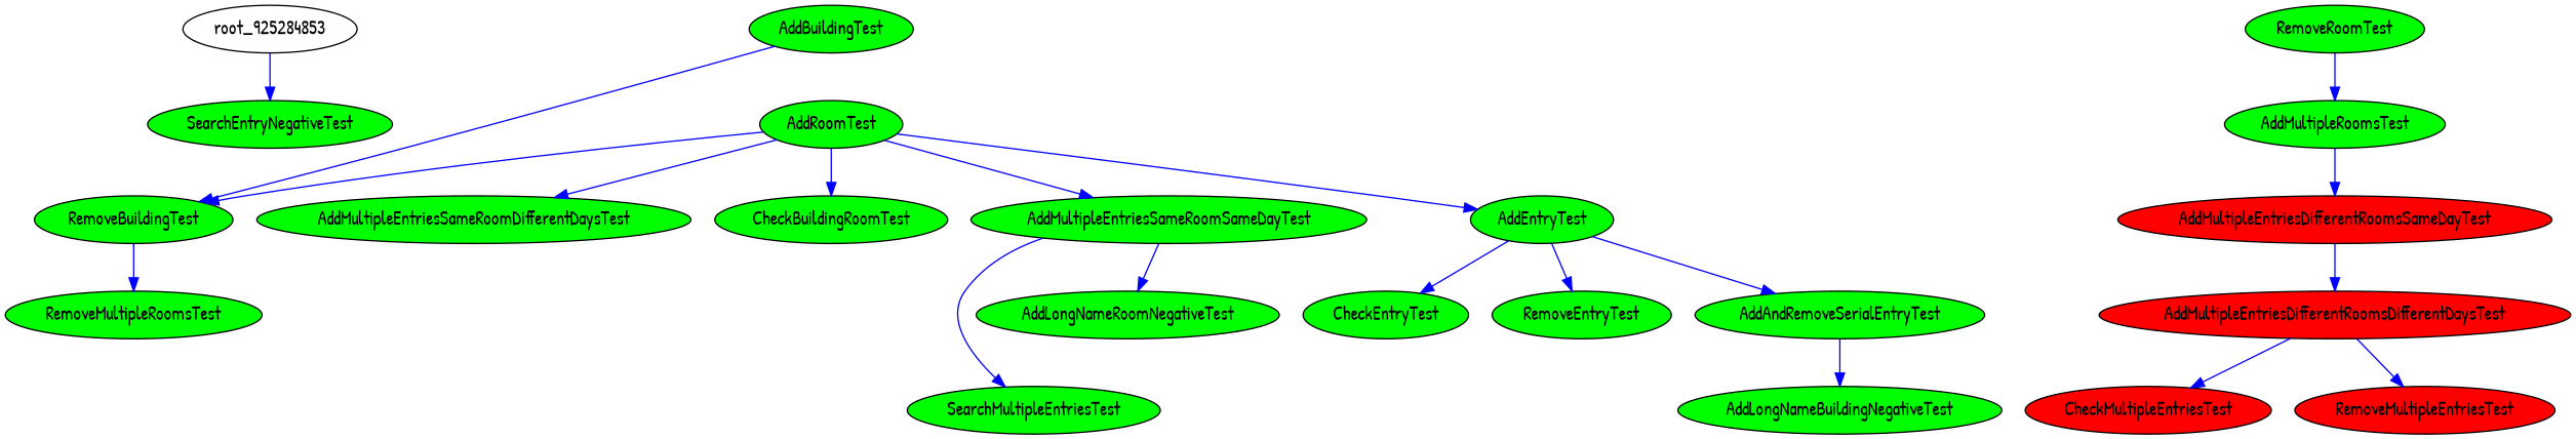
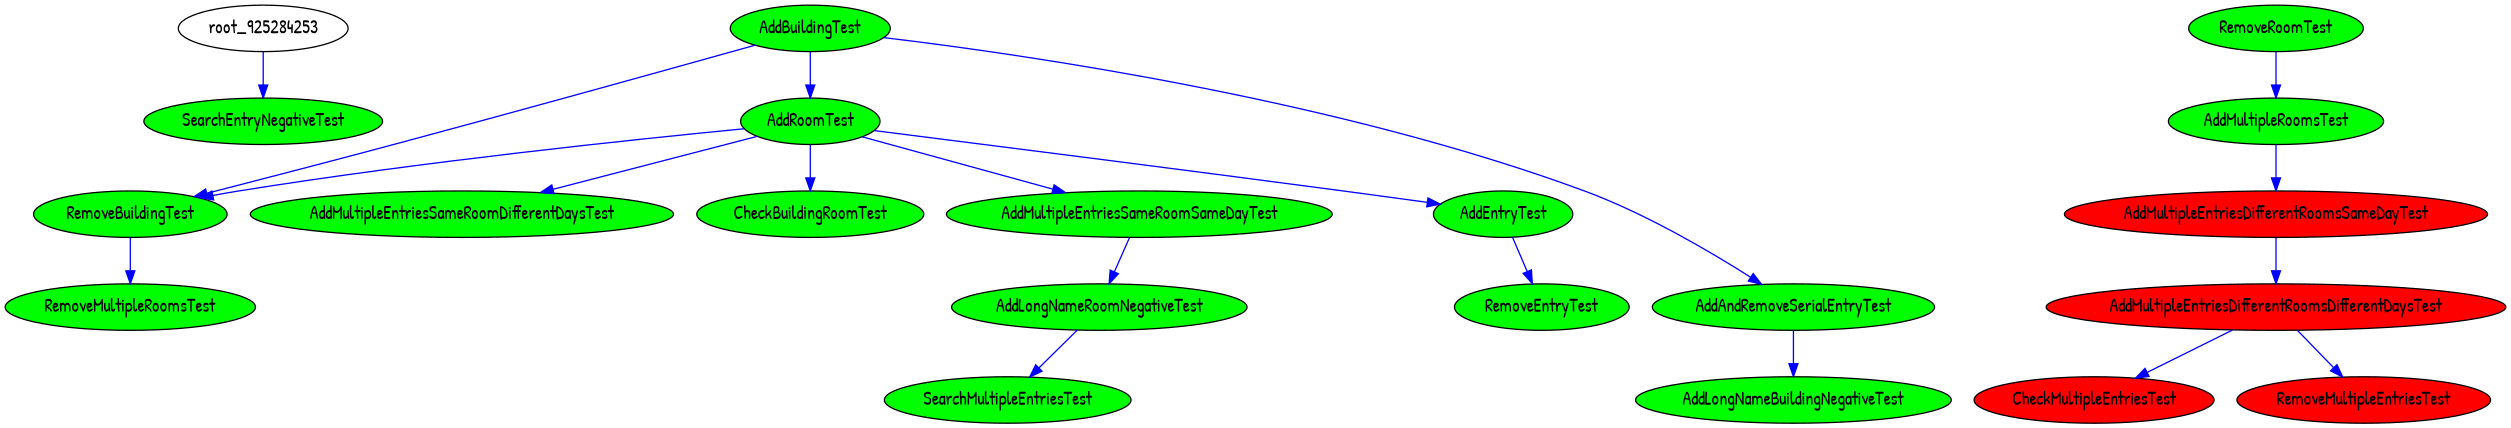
  strict digraph {
    fontname="Patrick Hand"
    node [fontname="Patrick Hand" fillcolor=green fontcolor=black style=filled]
    edge [color=blue fontname="Patrick Hand"]
-   root_925284253 [color=black label=root_925284853 fillcolor="" fontcolor="" style=""]
+   root_925284253 [color=black fillcolor="" fontcolor="" style=""]
    n2 [label=SearchEntryNegativeTest]
    n3 [label=AddBuildingTest]
    n4 [label=AddRoomTest]
    n5 [label=AddAndRemoveSerialEntryTest]
    n6 [label=RemoveBuildingTest]
    n7 [label=AddLongNameBuildingNegativeTest]
    n8 [label=CheckBuildingRoomTest]
    n9 [label=AddEntryTest]
    n10 [label=AddMultipleEntriesSameRoomDifferentDaysTest]
    n11 [label=AddMultipleEntriesSameRoomSameDayTest]
    n12 [label=AddLongNameRoomNegativeTest]
    n13 [label=RemoveMultipleRoomsTest]
-   n14 [label=CheckEntryTest]
    n15 [label=RemoveEntryTest]
    n16 [label=SearchMultipleEntriesTest]
    n17 [label=RemoveRoomTest]
    n18 [label=AddMultipleRoomsTest]
    n19 [fillcolor=red label=AddMultipleEntriesDifferentRoomsSameDayTest]
    n20 [fillcolor=red label=AddMultipleEntriesDifferentRoomsDifferentDaysTest]
    n21 [fillcolor=red label=CheckMultipleEntriesTest]
    n22 [fillcolor=red label=RemoveMultipleEntriesTest]
    root_925284253 -> n2
-   n9 -> n5
+   n3 -> n4
+   n3 -> n5
    n3 -> n6
    n4 -> n6
    n4 -> n8
    n4 -> n9
    n4 -> n10
    n4 -> n11
    n5 -> n7
    n6 -> n13
-   n9 -> n14
    n9 -> n15
    n11 -> n12
-   n11 -> n16
+   n12 -> n16
    n17 -> n18
    n18 -> n19
    n19 -> n20
    n20 -> n21
    n20 -> n22
  }
